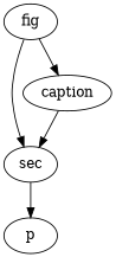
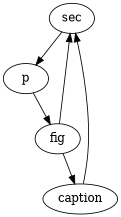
  strict digraph {
    sec
    p
    fig
    caption
    sec -> p
+   p -> fig
    fig -> sec
    fig -> caption
    caption -> sec
  }
